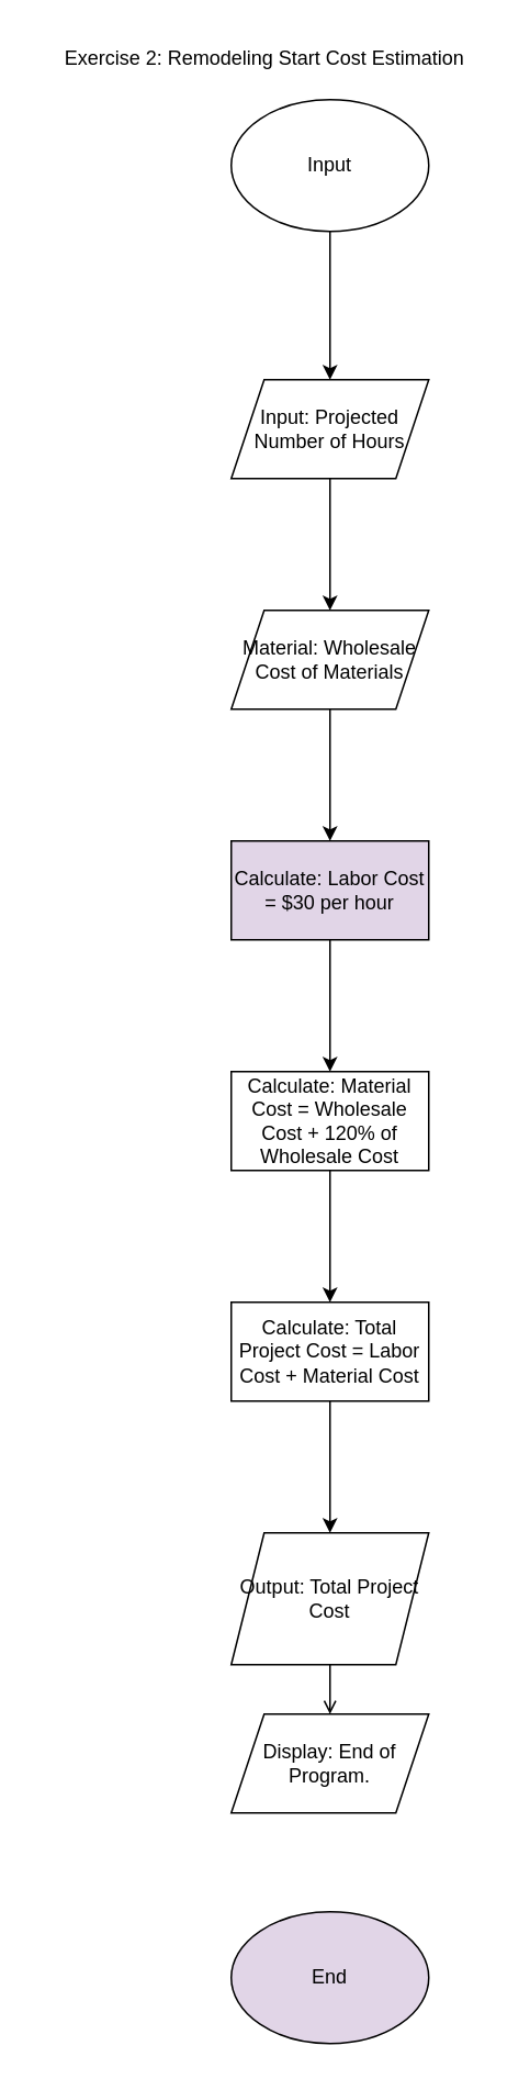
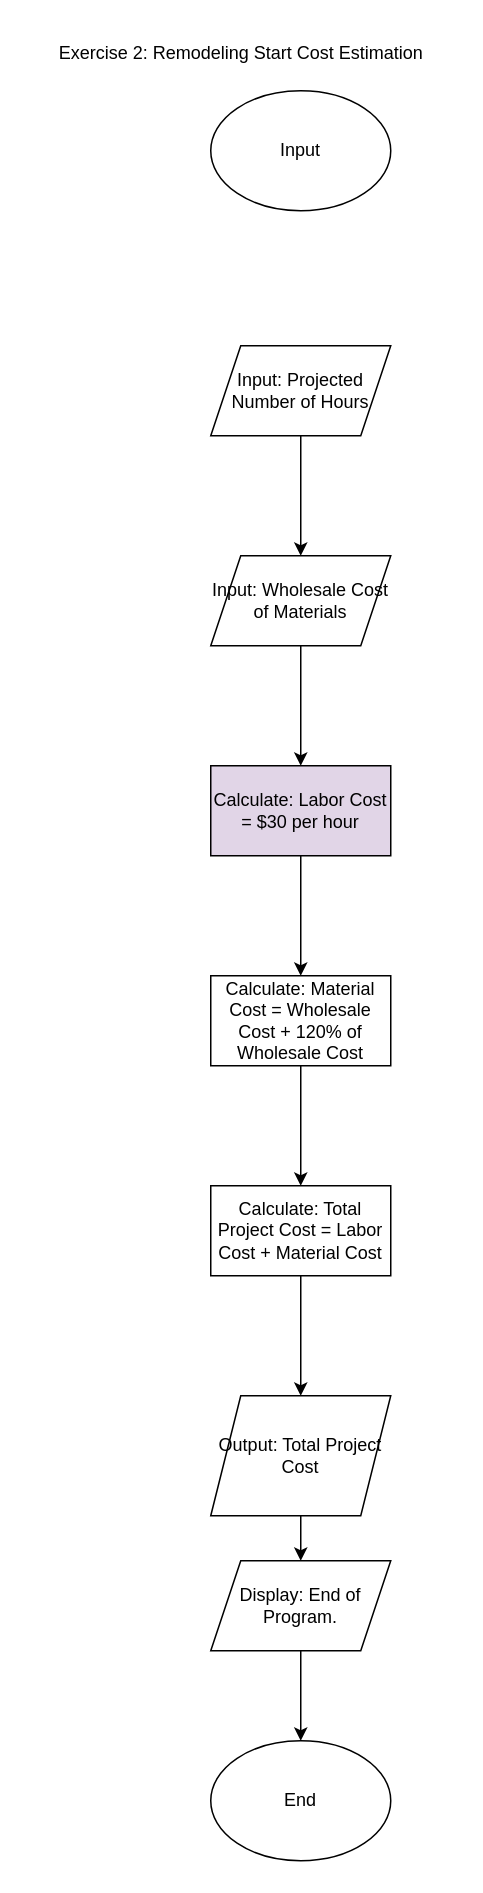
  <mxCell id="0" />
  <mxCell id="1" parent="0" />
- <mxCell id="2" value="" style="edgeStyle=orthogonalEdgeStyle;rounded=0;orthogonalLoop=1;jettySize=auto;html=1;" edge="1" parent="1" source="3" target="5"><mxGeometry relative="1" as="geometry" /></mxCell>
  <mxCell id="3" value="Input" style="ellipse;whiteSpace=wrap;html=1;" vertex="1" parent="1"><mxGeometry x="140" y="60" width="120" height="80" as="geometry" /></mxCell>
  <mxCell id="4" value="" style="edgeStyle=orthogonalEdgeStyle;rounded=0;orthogonalLoop=1;jettySize=auto;html=1;" edge="1" parent="1" source="5" target="7"><mxGeometry relative="1" as="geometry" /></mxCell>
  <mxCell id="5" value="Input: Projected Number of Hours" style="shape=parallelogram;perimeter=parallelogramPerimeter;whiteSpace=wrap;html=1;fixedSize=1;" vertex="1" parent="1"><mxGeometry x="140" y="230" width="120" height="60" as="geometry" /></mxCell>
  <mxCell id="6" value="" style="edgeStyle=orthogonalEdgeStyle;rounded=0;orthogonalLoop=1;jettySize=auto;html=1;" edge="1" parent="1" source="7" target="9"><mxGeometry relative="1" as="geometry" /></mxCell>
- <mxCell id="7" value="Material: Wholesale Cost of Materials" style="shape=parallelogram;perimeter=parallelogramPerimeter;whiteSpace=wrap;html=1;fixedSize=1;" vertex="1" parent="1"><mxGeometry x="140" y="370" width="120" height="60" as="geometry" /></mxCell>
+ <mxCell id="7" value="Input: Wholesale Cost of Materials" style="shape=parallelogram;perimeter=parallelogramPerimeter;whiteSpace=wrap;html=1;fixedSize=1;" vertex="1" parent="1"><mxGeometry x="140" y="370" width="120" height="60" as="geometry" /></mxCell>
  <mxCell id="8" value="" style="edgeStyle=orthogonalEdgeStyle;rounded=0;orthogonalLoop=1;jettySize=auto;html=1;" edge="1" parent="1" source="9" target="11"><mxGeometry relative="1" as="geometry" /></mxCell>
  <mxCell id="9" value="Calculate: Labor Cost = $30 per hour" style="whiteSpace=wrap;html=1;fillColor=#e1d5e7;" vertex="1" parent="1"><mxGeometry x="140" y="510" width="120" height="60" as="geometry" /></mxCell>
  <mxCell id="10" value="" style="edgeStyle=orthogonalEdgeStyle;rounded=0;orthogonalLoop=1;jettySize=auto;html=1;" edge="1" parent="1" source="11" target="13"><mxGeometry relative="1" as="geometry" /></mxCell>
  <mxCell id="11" value="Calculate: Material Cost = Wholesale Cost + 120% of Wholesale Cost" style="whiteSpace=wrap;html=1;" vertex="1" parent="1"><mxGeometry x="140" y="650" width="120" height="60" as="geometry" /></mxCell>
  <mxCell id="12" value="" style="edgeStyle=orthogonalEdgeStyle;rounded=0;orthogonalLoop=1;jettySize=auto;html=1;" edge="1" parent="1" source="13" target="15"><mxGeometry relative="1" as="geometry" /></mxCell>
  <mxCell id="13" value="Calculate: Total Project Cost = Labor Cost + Material Cost" style="whiteSpace=wrap;html=1;" vertex="1" parent="1"><mxGeometry x="140" y="790" width="120" height="60" as="geometry" /></mxCell>
- <mxCell id="14" value="" style="edgeStyle=orthogonalEdgeStyle;rounded=0;orthogonalLoop=1;jettySize=auto;html=1;endArrow=open;" edge="1" parent="1" source="15" target="17"><mxGeometry relative="1" as="geometry" /></mxCell>
+ <mxCell id="14" value="" style="edgeStyle=orthogonalEdgeStyle;rounded=0;orthogonalLoop=1;jettySize=auto;html=1;" edge="1" parent="1" source="15" target="17"><mxGeometry relative="1" as="geometry" /></mxCell>
  <mxCell id="15" value="Output: Total Project Cost" style="shape=parallelogram;perimeter=parallelogramPerimeter;whiteSpace=wrap;html=1;fixedSize=1;" vertex="1" parent="1"><mxGeometry x="140" y="930" width="120" height="80" as="geometry" /></mxCell>
+ <mxCell id="16" value="" style="edgeStyle=orthogonalEdgeStyle;rounded=0;orthogonalLoop=1;jettySize=auto;html=1;" edge="1" parent="1" source="17" target="18"><mxGeometry relative="1" as="geometry" /></mxCell>
  <mxCell id="17" value="Display: End of Program." style="shape=parallelogram;perimeter=parallelogramPerimeter;whiteSpace=wrap;html=1;fixedSize=1;" vertex="1" parent="1"><mxGeometry x="140" y="1040" width="120" height="60" as="geometry" /></mxCell>
- <mxCell id="18" value="End" style="ellipse;whiteSpace=wrap;html=1;fillColor=#e1d5e7;" vertex="1" parent="1"><mxGeometry x="140" y="1160" width="120" height="80" as="geometry" /></mxCell>
+ <mxCell id="18" value="End" style="ellipse;whiteSpace=wrap;html=1;" vertex="1" parent="1"><mxGeometry x="140" y="1160" width="120" height="80" as="geometry" /></mxCell>
  <mxCell id="19" value="Exercise 2: Remodeling Start Cost Estimation" style="text;html=1;align=center;verticalAlign=middle;resizable=0;points=[];autosize=1;strokeColor=none;fillColor=none;" vertex="1" parent="1"><mxGeometry x="20" y="20" width="280" height="30" as="geometry" /></mxCell>
